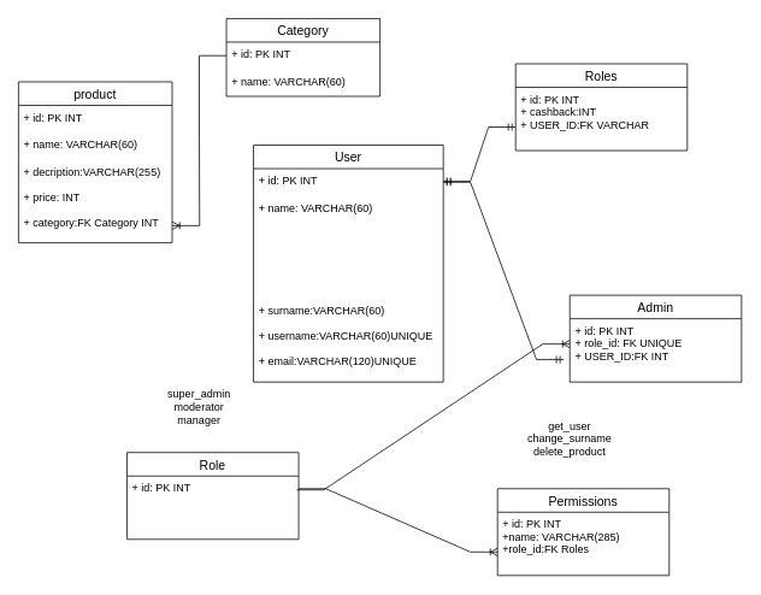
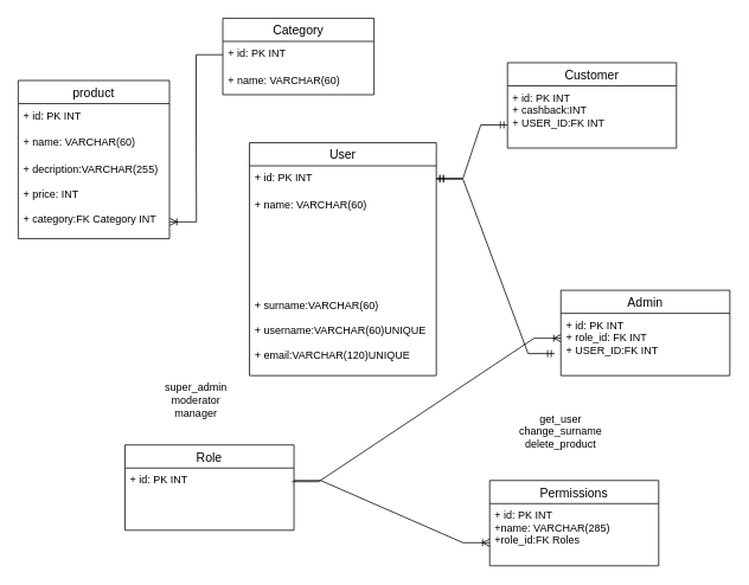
  <mxCell id="0" />
  <mxCell id="1" parent="0" />
  <mxCell id="2" value="product" style="swimlane;fontStyle=0;childLayout=stackLayout;horizontal=1;startSize=26;horizontalStack=0;resizeParent=1;resizeParentMax=0;resizeLast=0;collapsible=1;marginBottom=0;align=center;fontSize=14;" vertex="1" parent="1"><mxGeometry x="20" y="90" width="170" height="178" as="geometry" /></mxCell>
  <mxCell id="3" value="+ id: PK INT" style="text;strokeColor=none;fillColor=none;spacingLeft=4;spacingRight=4;overflow=hidden;rotatable=0;points=[[0,0.5],[1,0.5]];portConstraint=eastwest;fontSize=12;" vertex="1" parent="2"><mxGeometry y="26" width="170" height="30" as="geometry" /></mxCell>
  <mxCell id="4" value="+ name: VARCHAR(60)" style="text;strokeColor=none;fillColor=none;spacingLeft=4;spacingRight=4;overflow=hidden;rotatable=0;points=[[0,0.5],[1,0.5]];portConstraint=eastwest;fontSize=12;" vertex="1" parent="2"><mxGeometry y="56" width="170" height="30" as="geometry" /></mxCell>
  <mxCell id="5" value="+ decription:VARCHAR(255)&#10;&#10;+ price: INT&#10;&#10;+ category:FK Category INT" style="text;strokeColor=none;fillColor=none;spacingLeft=4;spacingRight=4;overflow=hidden;rotatable=0;points=[[0,0.5],[1,0.5]];portConstraint=eastwest;fontSize=12;" vertex="1" parent="2"><mxGeometry y="86" width="170" height="92" as="geometry" /></mxCell>
  <mxCell id="6" value="Category" style="swimlane;fontStyle=0;childLayout=stackLayout;horizontal=1;startSize=26;horizontalStack=0;resizeParent=1;resizeParentMax=0;resizeLast=0;collapsible=1;marginBottom=0;align=center;fontSize=14;" vertex="1" parent="1"><mxGeometry x="250" y="20" width="170" height="86" as="geometry" /></mxCell>
  <mxCell id="7" value="+ id: PK INT" style="text;strokeColor=none;fillColor=none;spacingLeft=4;spacingRight=4;overflow=hidden;rotatable=0;points=[[0,0.5],[1,0.5]];portConstraint=eastwest;fontSize=12;" vertex="1" parent="6"><mxGeometry y="26" width="170" height="30" as="geometry" /></mxCell>
  <mxCell id="8" value="+ name: VARCHAR(60)" style="text;strokeColor=none;fillColor=none;spacingLeft=4;spacingRight=4;overflow=hidden;rotatable=0;points=[[0,0.5],[1,0.5]];portConstraint=eastwest;fontSize=12;" vertex="1" parent="6"><mxGeometry y="56" width="170" height="30" as="geometry" /></mxCell>
  <mxCell id="9" value="" style="edgeStyle=entityRelationEdgeStyle;fontSize=12;html=1;endArrow=ERoneToMany;rounded=0;entryX=1.002;entryY=0.794;entryDx=0;entryDy=0;entryPerimeter=0;exitX=0;exitY=0.5;exitDx=0;exitDy=0;" edge="1" parent="1" source="7" target="5"><mxGeometry width="100" height="100" relative="1" as="geometry"><mxPoint x="360" y="81" as="sourcePoint" /><mxPoint x="350" y="110" as="targetPoint" /></mxGeometry></mxCell>
  <mxCell id="10" value="User" style="swimlane;fontStyle=0;childLayout=stackLayout;horizontal=1;startSize=26;horizontalStack=0;resizeParent=1;resizeParentMax=0;resizeLast=0;collapsible=1;marginBottom=0;align=center;fontSize=14;" vertex="1" parent="1"><mxGeometry x="280" y="160" width="210" height="262" as="geometry" /></mxCell>
  <mxCell id="11" value="+ id: PK INT" style="text;strokeColor=none;fillColor=none;spacingLeft=4;spacingRight=4;overflow=hidden;rotatable=0;points=[[0,0.5],[1,0.5]];portConstraint=eastwest;fontSize=12;" vertex="1" parent="10"><mxGeometry y="26" width="210" height="30" as="geometry" /></mxCell>
  <mxCell id="12" value="+ name: VARCHAR(60)" style="text;strokeColor=none;fillColor=none;spacingLeft=4;spacingRight=4;overflow=hidden;rotatable=0;points=[[0,0.5],[1,0.5]];portConstraint=eastwest;fontSize=12;" vertex="1" parent="10"><mxGeometry y="56" width="210" height="114" as="geometry" /></mxCell>
  <mxCell id="13" value="+ surname:VARCHAR(60)&#10;&#10;+ username:VARCHAR(60)UNIQUE&#10;&#10;+ email:VARCHAR(120)UNIQUE" style="text;strokeColor=none;fillColor=none;spacingLeft=4;spacingRight=4;overflow=hidden;rotatable=0;points=[[0,0.5],[1,0.5]];portConstraint=eastwest;fontSize=12;" vertex="1" parent="10"><mxGeometry y="170" width="210" height="92" as="geometry" /></mxCell>
- <mxCell id="14" value="Roles" style="swimlane;fontStyle=0;childLayout=stackLayout;horizontal=1;startSize=26;horizontalStack=0;resizeParent=1;resizeParentMax=0;resizeLast=0;collapsible=1;marginBottom=0;align=center;fontSize=14;" vertex="1" parent="1"><mxGeometry x="570" y="70" width="190" height="96" as="geometry" /></mxCell>
- <mxCell id="15" value="+ id: PK INT&#10;+ cashback:INT&#10;+ USER_ID:FK VARCHAR&#10;&#10;" style="text;strokeColor=none;fillColor=none;spacingLeft=4;spacingRight=4;overflow=hidden;rotatable=0;points=[[0,0.5],[1,0.5]];portConstraint=eastwest;fontSize=12;" vertex="1" parent="14"><mxGeometry y="26" width="190" height="70" as="geometry" /></mxCell>
+ <mxCell id="14" value="Customer" style="swimlane;fontStyle=0;childLayout=stackLayout;horizontal=1;startSize=26;horizontalStack=0;resizeParent=1;resizeParentMax=0;resizeLast=0;collapsible=1;marginBottom=0;align=center;fontSize=14;" vertex="1" parent="1"><mxGeometry x="570" y="70" width="190" height="96" as="geometry" /></mxCell>
+ <mxCell id="15" value="+ id: PK INT&#10;+ cashback:INT&#10;+ USER_ID:FK INT&#10;&#10;" style="text;strokeColor=none;fillColor=none;spacingLeft=4;spacingRight=4;overflow=hidden;rotatable=0;points=[[0,0.5],[1,0.5]];portConstraint=eastwest;fontSize=12;" vertex="1" parent="14"><mxGeometry y="26" width="190" height="70" as="geometry" /></mxCell>
  <mxCell id="16" value="" style="edgeStyle=entityRelationEdgeStyle;fontSize=12;html=1;endArrow=ERmandOne;startArrow=ERmandOne;rounded=0;" edge="1" parent="1"><mxGeometry width="100" height="100" relative="1" as="geometry"><mxPoint x="490" y="200" as="sourcePoint" /><mxPoint x="570" y="140" as="targetPoint" /></mxGeometry></mxCell>
  <mxCell id="17" value="Admin" style="swimlane;fontStyle=0;childLayout=stackLayout;horizontal=1;startSize=26;horizontalStack=0;resizeParent=1;resizeParentMax=0;resizeLast=0;collapsible=1;marginBottom=0;align=center;fontSize=14;" vertex="1" parent="1"><mxGeometry x="630" y="326" width="190" height="96" as="geometry" /></mxCell>
- <mxCell id="18" value="+ id: PK INT&#10;+ role_id: FK UNIQUE&#10;+ USER_ID:FK INT&#10;&#10;" style="text;strokeColor=none;fillColor=none;spacingLeft=4;spacingRight=4;overflow=hidden;rotatable=0;points=[[0,0.5],[1,0.5]];portConstraint=eastwest;fontSize=12;" vertex="1" parent="17"><mxGeometry y="26" width="190" height="70" as="geometry" /></mxCell>
+ <mxCell id="18" value="+ id: PK INT&#10;+ role_id: FK INT&#10;+ USER_ID:FK INT&#10;&#10;" style="text;strokeColor=none;fillColor=none;spacingLeft=4;spacingRight=4;overflow=hidden;rotatable=0;points=[[0,0.5],[1,0.5]];portConstraint=eastwest;fontSize=12;" vertex="1" parent="17"><mxGeometry y="26" width="190" height="70" as="geometry" /></mxCell>
  <mxCell id="19" value="" style="edgeStyle=entityRelationEdgeStyle;fontSize=12;html=1;endArrow=ERmandOne;startArrow=ERmandOne;rounded=0;entryX=1;entryY=0.5;entryDx=0;entryDy=0;exitX=-0.036;exitY=0.646;exitDx=0;exitDy=0;exitPerimeter=0;" edge="1" parent="1" source="18" target="11"><mxGeometry width="100" height="100" relative="1" as="geometry"><mxPoint x="440" y="360" as="sourcePoint" /><mxPoint x="560" y="220" as="targetPoint" /></mxGeometry></mxCell>
  <mxCell id="20" value="Role" style="swimlane;fontStyle=0;childLayout=stackLayout;horizontal=1;startSize=26;horizontalStack=0;resizeParent=1;resizeParentMax=0;resizeLast=0;collapsible=1;marginBottom=0;align=center;fontSize=14;" vertex="1" parent="1"><mxGeometry x="140" y="500" width="190" height="96" as="geometry" /></mxCell>
  <mxCell id="21" value="+ id: PK INT" style="text;strokeColor=none;fillColor=none;spacingLeft=4;spacingRight=4;overflow=hidden;rotatable=0;points=[[0,0.5],[1,0.5]];portConstraint=eastwest;fontSize=12;" vertex="1" parent="20"><mxGeometry y="26" width="190" height="70" as="geometry" /></mxCell>
  <mxCell id="22" value="" style="edgeStyle=entityRelationEdgeStyle;fontSize=12;html=1;endArrow=ERoneToMany;rounded=0;exitX=0.988;exitY=0.219;exitDx=0;exitDy=0;exitPerimeter=0;" edge="1" parent="1" source="21"><mxGeometry width="100" height="100" relative="1" as="geometry"><mxPoint x="520" y="370" as="sourcePoint" /><mxPoint x="630" y="380" as="targetPoint" /></mxGeometry></mxCell>
  <mxCell id="23" value="super_admin&lt;br&gt;moderator&lt;br&gt;manager" style="text;strokeColor=none;align=center;fillColor=none;html=1;verticalAlign=middle;whiteSpace=wrap;rounded=0;" vertex="1" parent="1"><mxGeometry x="190" y="435" width="60" height="30" as="geometry" /></mxCell>
  <mxCell id="24" value="Permissions" style="swimlane;fontStyle=0;childLayout=stackLayout;horizontal=1;startSize=26;horizontalStack=0;resizeParent=1;resizeParentMax=0;resizeLast=0;collapsible=1;marginBottom=0;align=center;fontSize=14;" vertex="1" parent="1"><mxGeometry x="550" y="540" width="190" height="96" as="geometry" /></mxCell>
  <mxCell id="25" value="+ id: PK INT&#10;+name: VARCHAR(285)&#10;+role_id:FK Roles" style="text;strokeColor=none;fillColor=none;spacingLeft=4;spacingRight=4;overflow=hidden;rotatable=0;points=[[0,0.5],[1,0.5]];portConstraint=eastwest;fontSize=12;" vertex="1" parent="24"><mxGeometry y="26" width="190" height="70" as="geometry" /></mxCell>
  <mxCell id="26" value="get_user&lt;br&gt;change_surname&lt;br&gt;delete_product" style="text;strokeColor=none;align=center;fillColor=none;html=1;verticalAlign=middle;whiteSpace=wrap;rounded=0;" vertex="1" parent="1"><mxGeometry x="600" y="470" width="60" height="30" as="geometry" /></mxCell>
  <mxCell id="27" value="" style="edgeStyle=entityRelationEdgeStyle;fontSize=12;html=1;endArrow=ERoneToMany;rounded=0;" edge="1" parent="1"><mxGeometry width="100" height="100" relative="1" as="geometry"><mxPoint x="330" y="540" as="sourcePoint" /><mxPoint x="550" y="610" as="targetPoint" /></mxGeometry></mxCell>
